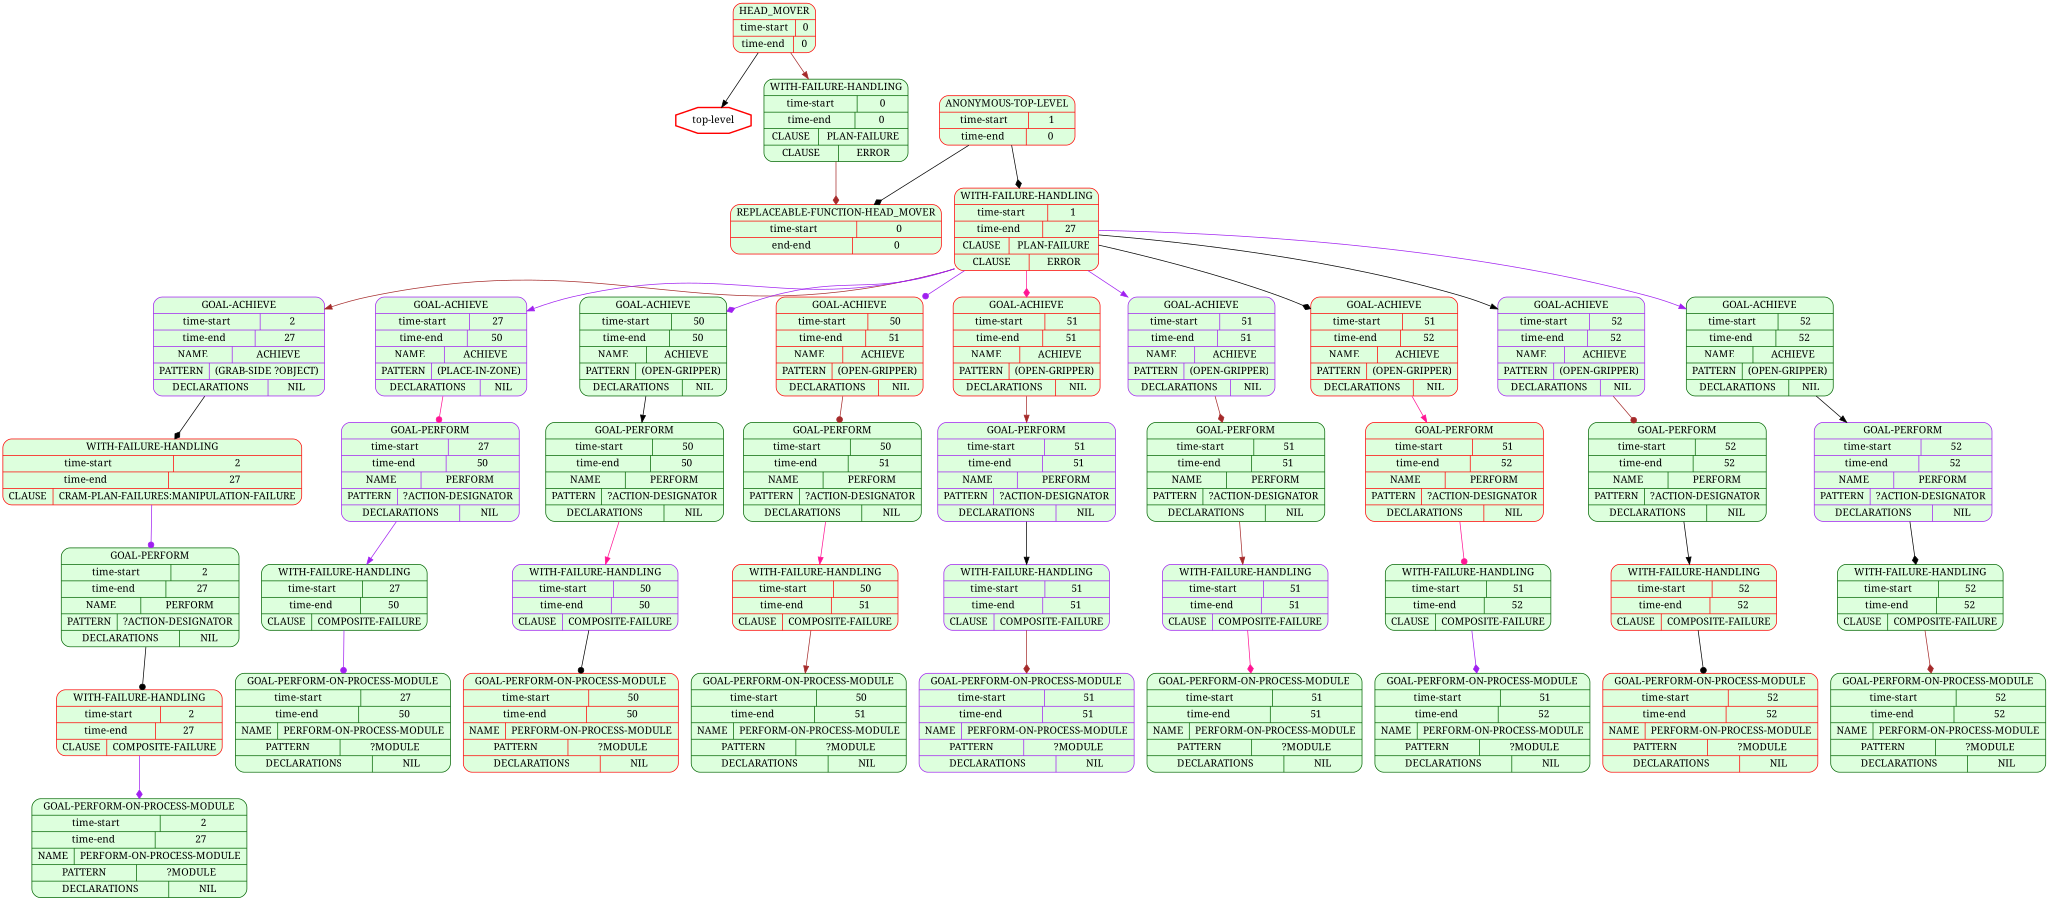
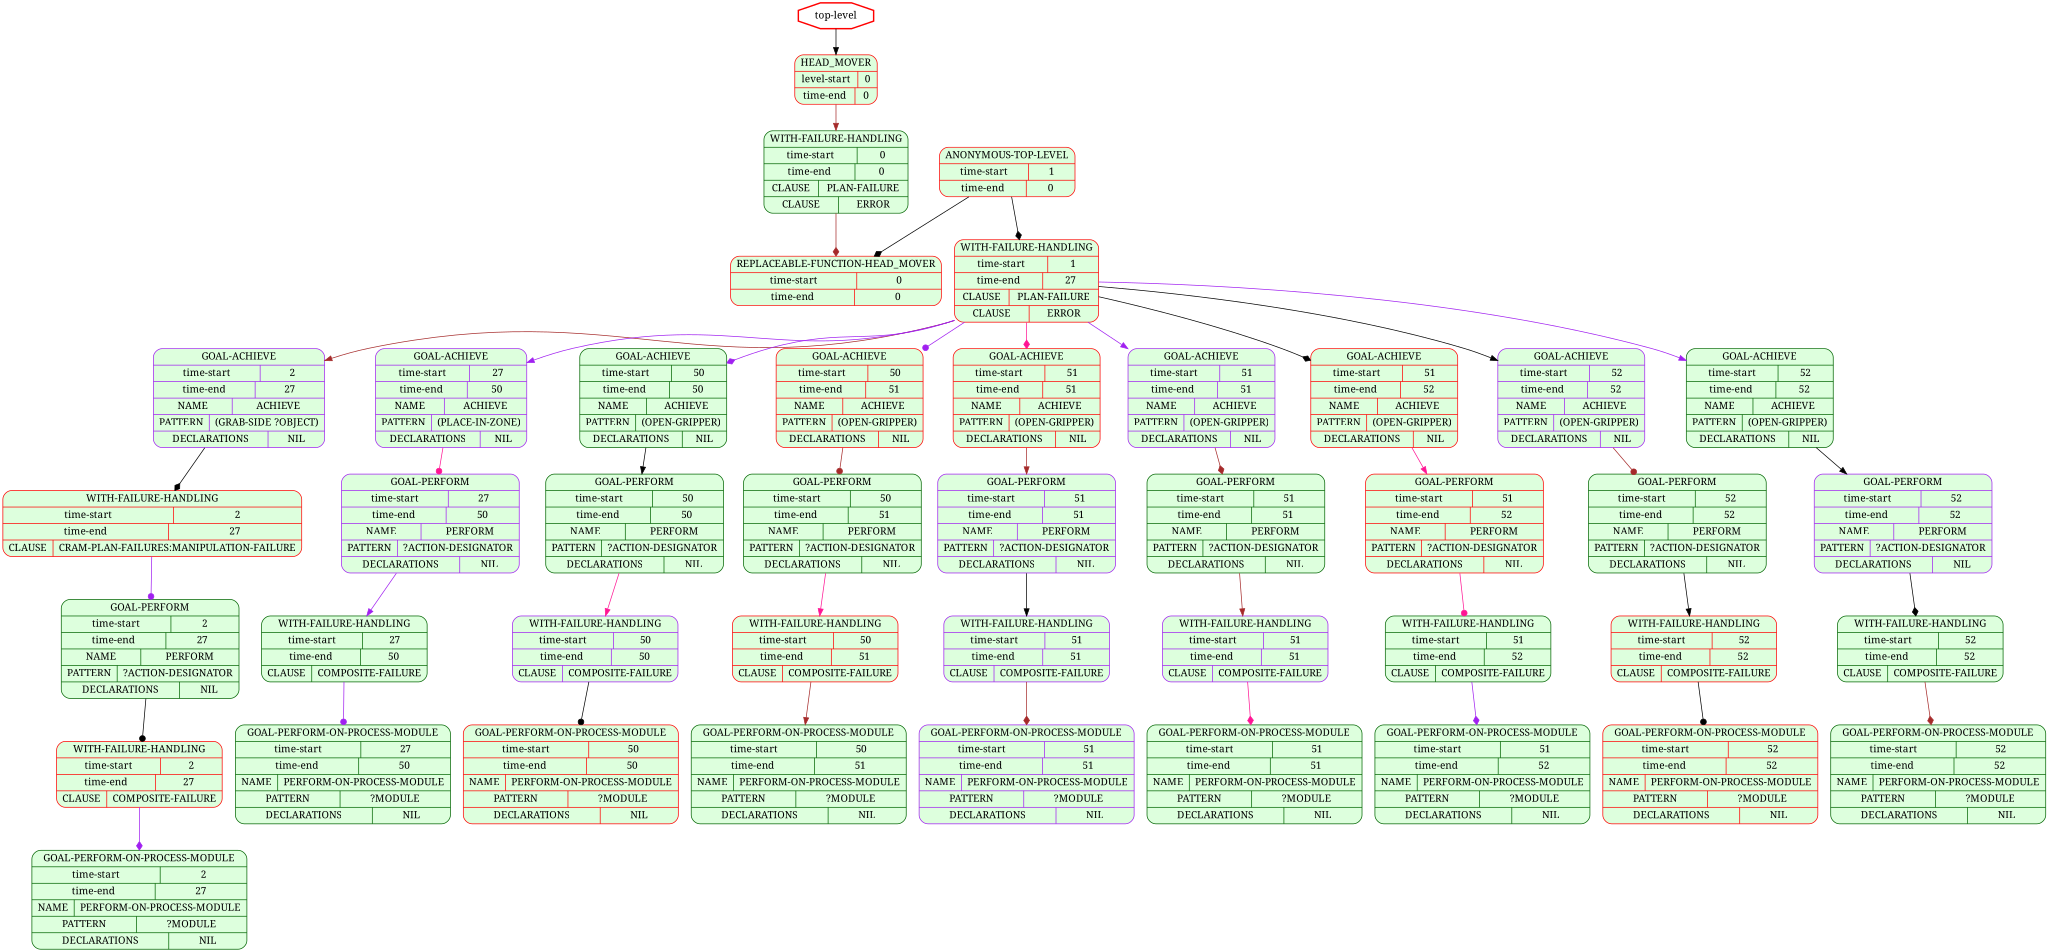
  digraph {
    fontname="Noto Serif"
    node [color=darkgreen fontname="Noto Serif" shape=Mrecord style=filled fillcolor="#ddffdd"]
    edge [arrowhead=normal color=black fontname="Noto Serif"]
    n1 [color=red label="top-level" shape=octagon style=bold fillcolor=""]
-   n2 [color=red label="{HEAD_MOVER|{time-start | 0}|{time-end | 0}}"]
+   n2 [color=red label="{HEAD_MOVER|{level-start | 0}|{time-end | 0}}"]
    n3 [label="{WITH-FAILURE-HANDLING|{time-start | 0}|{time-end | 0}|{CLAUSE | PLAN-FAILURE}|{CLAUSE | ERROR}}"]
-   n4 [color=red label="{REPLACEABLE-FUNCTION-HEAD_MOVER|{time-start | 0}|{end-end | 0}}"]
+   n4 [color=red label="{REPLACEABLE-FUNCTION-HEAD_MOVER|{time-start | 0}|{time-end | 0}}"]
    n5 [color=red label="{ANONYMOUS-TOP-LEVEL|{time-start | 1}|{time-end | 0}}"]
    n6 [color=red label="{WITH-FAILURE-HANDLING|{time-start | 1}|{time-end | 27}|{CLAUSE | PLAN-FAILURE}|{CLAUSE | ERROR}}"]
    n7 [color=purple label="{GOAL-ACHIEVE|{time-start | 2}|{time-end | 27}|{NAME | ACHIEVE}|{PATTERN | (GRAB-SIDE ?OBJECT)}|{DECLARATIONS | NIL}}"]
    n8 [color=purple label="{GOAL-ACHIEVE|{time-start | 27}|{time-end | 50}|{NAME | ACHIEVE}|{PATTERN | (PLACE-IN-ZONE)}|{DECLARATIONS | NIL}}"]
    n9 [label="{GOAL-ACHIEVE|{time-start | 50}|{time-end | 50}|{NAME | ACHIEVE}|{PATTERN | (OPEN-GRIPPER)}|{DECLARATIONS | NIL}}"]
    n10 [color=red label="{GOAL-ACHIEVE|{time-start | 50}|{time-end | 51}|{NAME | ACHIEVE}|{PATTERN | (OPEN-GRIPPER)}|{DECLARATIONS | NIL}}"]
    n11 [color=red label="{GOAL-ACHIEVE|{time-start | 51}|{time-end | 51}|{NAME | ACHIEVE}|{PATTERN | (OPEN-GRIPPER)}|{DECLARATIONS | NIL}}"]
    n12 [color=purple label="{GOAL-ACHIEVE|{time-start | 51}|{time-end | 51}|{NAME | ACHIEVE}|{PATTERN | (OPEN-GRIPPER)}|{DECLARATIONS | NIL}}"]
    n13 [color=red label="{GOAL-ACHIEVE|{time-start | 51}|{time-end | 52}|{NAME | ACHIEVE}|{PATTERN | (OPEN-GRIPPER)}|{DECLARATIONS | NIL}}"]
    n14 [color=purple label="{GOAL-ACHIEVE|{time-start | 52}|{time-end | 52}|{NAME | ACHIEVE}|{PATTERN | (OPEN-GRIPPER)}|{DECLARATIONS | NIL}}"]
    n15 [label="{GOAL-ACHIEVE|{time-start | 52}|{time-end | 52}|{NAME | ACHIEVE}|{PATTERN | (OPEN-GRIPPER)}|{DECLARATIONS | NIL}}"]
    n16 [color=red label="{WITH-FAILURE-HANDLING|{time-start | 2}|{time-end | 27}|{CLAUSE | CRAM-PLAN-FAILURES:MANIPULATION-FAILURE}}"]
    n17 [color=purple label="{GOAL-PERFORM|{time-start | 27}|{time-end | 50}|{NAME | PERFORM}|{PATTERN | ?ACTION-DESIGNATOR}|{DECLARATIONS | NIL}}"]
    n18 [label="{GOAL-PERFORM|{time-start | 50}|{time-end | 50}|{NAME | PERFORM}|{PATTERN | ?ACTION-DESIGNATOR}|{DECLARATIONS | NIL}}"]
    n19 [label="{GOAL-PERFORM|{time-start | 50}|{time-end | 51}|{NAME | PERFORM}|{PATTERN | ?ACTION-DESIGNATOR}|{DECLARATIONS | NIL}}"]
    n20 [color=purple label="{GOAL-PERFORM|{time-start | 51}|{time-end | 51}|{NAME | PERFORM}|{PATTERN | ?ACTION-DESIGNATOR}|{DECLARATIONS | NIL}}"]
    n21 [label="{GOAL-PERFORM|{time-start | 51}|{time-end | 51}|{NAME | PERFORM}|{PATTERN | ?ACTION-DESIGNATOR}|{DECLARATIONS | NIL}}"]
    n22 [color=red label="{GOAL-PERFORM|{time-start | 51}|{time-end | 52}|{NAME | PERFORM}|{PATTERN | ?ACTION-DESIGNATOR}|{DECLARATIONS | NIL}}"]
    n23 [label="{GOAL-PERFORM|{time-start | 52}|{time-end | 52}|{NAME | PERFORM}|{PATTERN | ?ACTION-DESIGNATOR}|{DECLARATIONS | NIL}}"]
    n24 [color=purple label="{GOAL-PERFORM|{time-start | 52}|{time-end | 52}|{NAME | PERFORM}|{PATTERN | ?ACTION-DESIGNATOR}|{DECLARATIONS | NIL}}"]
    n25 [label="{GOAL-PERFORM|{time-start | 2}|{time-end | 27}|{NAME | PERFORM}|{PATTERN | ?ACTION-DESIGNATOR}|{DECLARATIONS | NIL}}"]
    n26 [color=red label="{WITH-FAILURE-HANDLING|{time-start | 2}|{time-end | 27}|{CLAUSE | COMPOSITE-FAILURE}}"]
    n27 [label="{GOAL-PERFORM-ON-PROCESS-MODULE|{time-start | 2}|{time-end | 27}|{NAME | PERFORM-ON-PROCESS-MODULE}|{PATTERN | ?MODULE}|{DECLARATIONS | NIL}}"]
    n28 [label="{WITH-FAILURE-HANDLING|{time-start | 27}|{time-end | 50}|{CLAUSE | COMPOSITE-FAILURE}}"]
    n29 [label="{GOAL-PERFORM-ON-PROCESS-MODULE|{time-start | 27}|{time-end | 50}|{NAME | PERFORM-ON-PROCESS-MODULE}|{PATTERN | ?MODULE}|{DECLARATIONS | NIL}}"]
    n30 [color=purple label="{WITH-FAILURE-HANDLING|{time-start | 50}|{time-end | 50}|{CLAUSE | COMPOSITE-FAILURE}}"]
    n31 [color=red label="{GOAL-PERFORM-ON-PROCESS-MODULE|{time-start | 50}|{time-end | 50}|{NAME | PERFORM-ON-PROCESS-MODULE}|{PATTERN | ?MODULE}|{DECLARATIONS | NIL}}"]
    n32 [color=red label="{WITH-FAILURE-HANDLING|{time-start | 50}|{time-end | 51}|{CLAUSE | COMPOSITE-FAILURE}}"]
    n33 [label="{GOAL-PERFORM-ON-PROCESS-MODULE|{time-start | 50}|{time-end | 51}|{NAME | PERFORM-ON-PROCESS-MODULE}|{PATTERN | ?MODULE}|{DECLARATIONS | NIL}}"]
    n34 [color=purple label="{WITH-FAILURE-HANDLING|{time-start | 51}|{time-end | 51}|{CLAUSE | COMPOSITE-FAILURE}}"]
    n35 [color=purple label="{GOAL-PERFORM-ON-PROCESS-MODULE|{time-start | 51}|{time-end | 51}|{NAME | PERFORM-ON-PROCESS-MODULE}|{PATTERN | ?MODULE}|{DECLARATIONS | NIL}}"]
    n36 [color=purple label="{WITH-FAILURE-HANDLING|{time-start | 51}|{time-end | 51}|{CLAUSE | COMPOSITE-FAILURE}}"]
    n37 [label="{GOAL-PERFORM-ON-PROCESS-MODULE|{time-start | 51}|{time-end | 51}|{NAME | PERFORM-ON-PROCESS-MODULE}|{PATTERN | ?MODULE}|{DECLARATIONS | NIL}}"]
    n38 [label="{WITH-FAILURE-HANDLING|{time-start | 51}|{time-end | 52}|{CLAUSE | COMPOSITE-FAILURE}}"]
    n39 [label="{GOAL-PERFORM-ON-PROCESS-MODULE|{time-start | 51}|{time-end | 52}|{NAME | PERFORM-ON-PROCESS-MODULE}|{PATTERN | ?MODULE}|{DECLARATIONS | NIL}}"]
    n40 [color=red label="{WITH-FAILURE-HANDLING|{time-start | 52}|{time-end | 52}|{CLAUSE | COMPOSITE-FAILURE}}"]
    n41 [color=red label="{GOAL-PERFORM-ON-PROCESS-MODULE|{time-start | 52}|{time-end | 52}|{NAME | PERFORM-ON-PROCESS-MODULE}|{PATTERN | ?MODULE}|{DECLARATIONS | NIL}}"]
    n42 [label="{WITH-FAILURE-HANDLING|{time-start | 52}|{time-end | 52}|{CLAUSE | COMPOSITE-FAILURE}}"]
    n43 [label="{GOAL-PERFORM-ON-PROCESS-MODULE|{time-start | 52}|{time-end | 52}|{NAME | PERFORM-ON-PROCESS-MODULE}|{PATTERN | ?MODULE}|{DECLARATIONS | NIL}}"]
-   n2 -> n1
+   n1 -> n2
    n2 -> n3 [color=brown]
    n3 -> n4 [arrowhead=diamond color=brown]
    n5 -> n4 [arrowhead=diamond]
    n5 -> n6 [arrowhead=diamond]
    n6 -> n7 [color=brown]
    n6 -> n8 [color=purple]
    n6 -> n9 [arrowhead=diamond color=purple]
    n6 -> n10 [arrowhead=dot color=purple]
    n6 -> n11 [arrowhead=diamond color=deeppink]
    n6 -> n12 [color=purple]
    n6 -> n13 [arrowhead=diamond]
    n6 -> n14
    n6 -> n15 [color=purple]
    n7 -> n16 [arrowhead=diamond]
    n8 -> n17 [arrowhead=dot color=deeppink]
    n9 -> n18
    n10 -> n19 [arrowhead=dot color=brown]
    n11 -> n20 [color=brown]
    n12 -> n21 [arrowhead=diamond color=brown]
    n13 -> n22 [color=deeppink]
    n14 -> n23 [arrowhead=dot color=brown]
    n15 -> n24
    n16 -> n25 [arrowhead=dot color=purple]
    n17 -> n28 [color=purple]
    n18 -> n30 [color=deeppink]
    n19 -> n32 [color=deeppink]
    n20 -> n34
    n21 -> n36 [color=brown]
    n22 -> n38 [arrowhead=dot color=deeppink]
    n23 -> n40
    n24 -> n42 [arrowhead=diamond]
    n25 -> n26 [arrowhead=dot]
    n26 -> n27 [arrowhead=diamond color=purple]
    n28 -> n29 [arrowhead=dot color=purple]
    n30 -> n31 [arrowhead=dot]
    n32 -> n33 [color=brown]
    n34 -> n35 [arrowhead=diamond color=brown]
    n36 -> n37 [arrowhead=diamond color=deeppink]
    n38 -> n39 [arrowhead=diamond color=purple]
    n40 -> n41 [arrowhead=dot]
    n42 -> n43 [arrowhead=diamond color=brown]
  }
